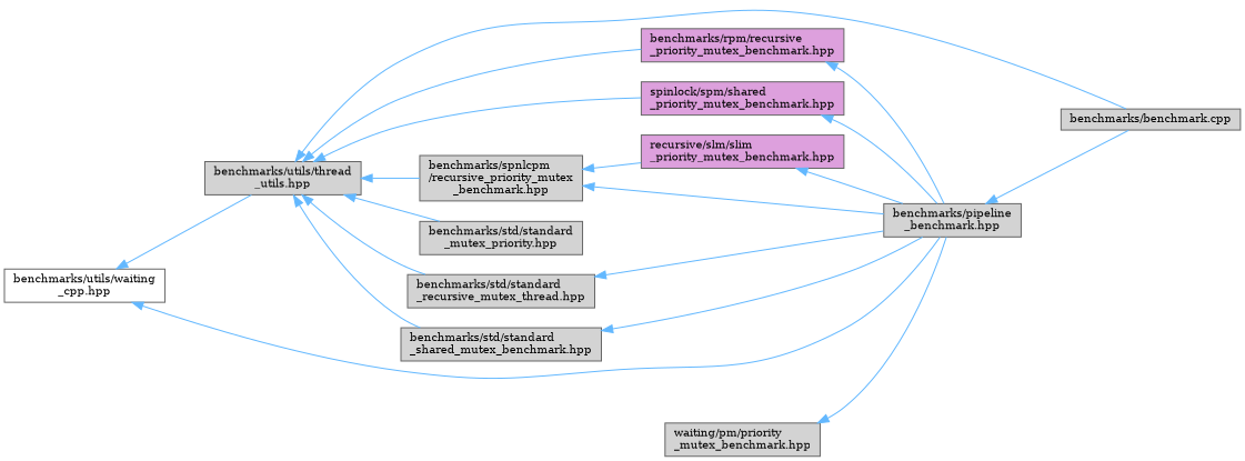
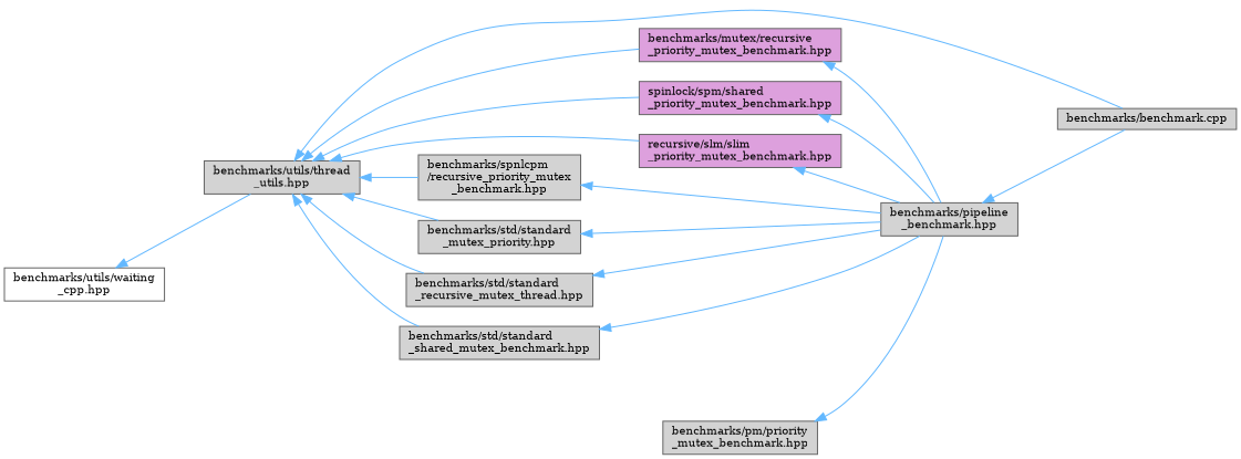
  digraph {
    fontname="DejaVu Serif"
    rankdir=LR
    node [color=grey40 fillcolor=lightgrey fontname="DejaVu Serif" fontsize=10 shape=box style=filled]
    edge [color=steelblue1 dir=back fontname="DejaVu Serif" fontsize=10 labelfontname=Helvetica labelfontsize=10 style=solid]
    n1 [color=gray40 fillcolor=white fontcolor=black height=0.2 label="benchmarks/utils/waiting\l_cpp.hpp" width=0.4]
    n2 [height=0.2 label="benchmarks/utils/thread\l_utils.hpp" width=0.4]
-   n3 [fillcolor=plum height=0.2 label="benchmarks/rpm/recursive\l_priority_mutex_benchmark.hpp" width=0.4]
+   n3 [fillcolor=plum height=0.2 label="benchmarks/mutex/recursive\l_priority_mutex_benchmark.hpp" width=0.4]
    n4 [fillcolor=plum height=0.2 label="recursive/slm/slim\l_priority_mutex_benchmark.hpp" width=0.4]
    n5 [fillcolor=plum height=0.2 label="spinlock/spm/shared\l_priority_mutex_benchmark.hpp" width=0.4]
    n6 [height=0.2 label="benchmarks/spnlcpm\l/recursive_priority_mutex\l_benchmark.hpp" width=0.4]
    n7 [height=0.2 label="benchmarks/std/standard\l_mutex_priority.hpp" width=0.4]
    n8 [height=0.2 label="benchmarks/std/standard\l_recursive_mutex_thread.hpp" width=0.4]
    n9 [height=0.2 label="benchmarks/std/standard\l_shared_mutex_benchmark.hpp" width=0.4]
    n10 [height=0.2 label="benchmarks/benchmark.cpp" width=0.4]
-   n11 [height=0.2 label="waiting/pm/priority\l_mutex_benchmark.hpp" width=0.4]
+   n11 [height=0.2 label="benchmarks/pm/priority\l_mutex_benchmark.hpp" width=0.4]
    n12 [height=0.2 label="benchmarks/pipeline\l_benchmark.hpp" width=0.4]
    n1 -> n2
    n2 -> n3
-   n6 -> n4
+   n2 -> n4
    n2 -> n5
    n2 -> n6
    n2 -> n7
    n2 -> n8
    n2 -> n9
    n2 -> n10
    n3 -> n12
    n4 -> n12
    n5 -> n12
    n6 -> n12
-   n1 -> n12
+   n7 -> n12
    n8 -> n12
    n9 -> n12
    n11 -> n12
    n12 -> n10
  }
